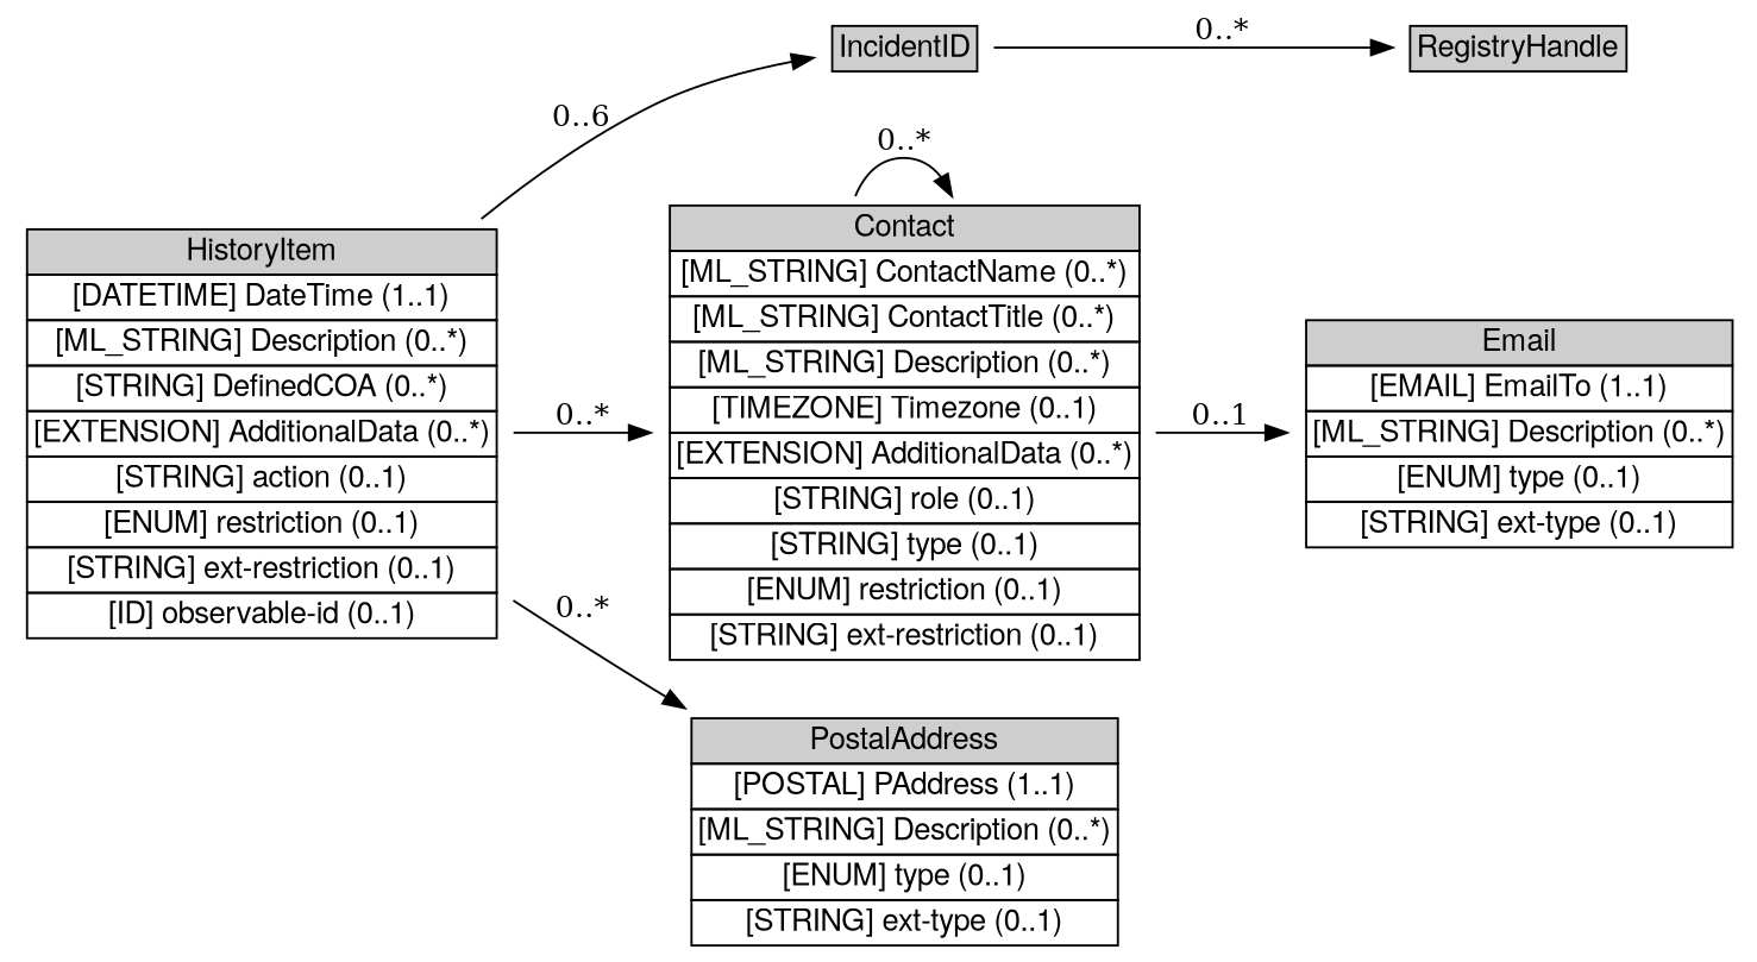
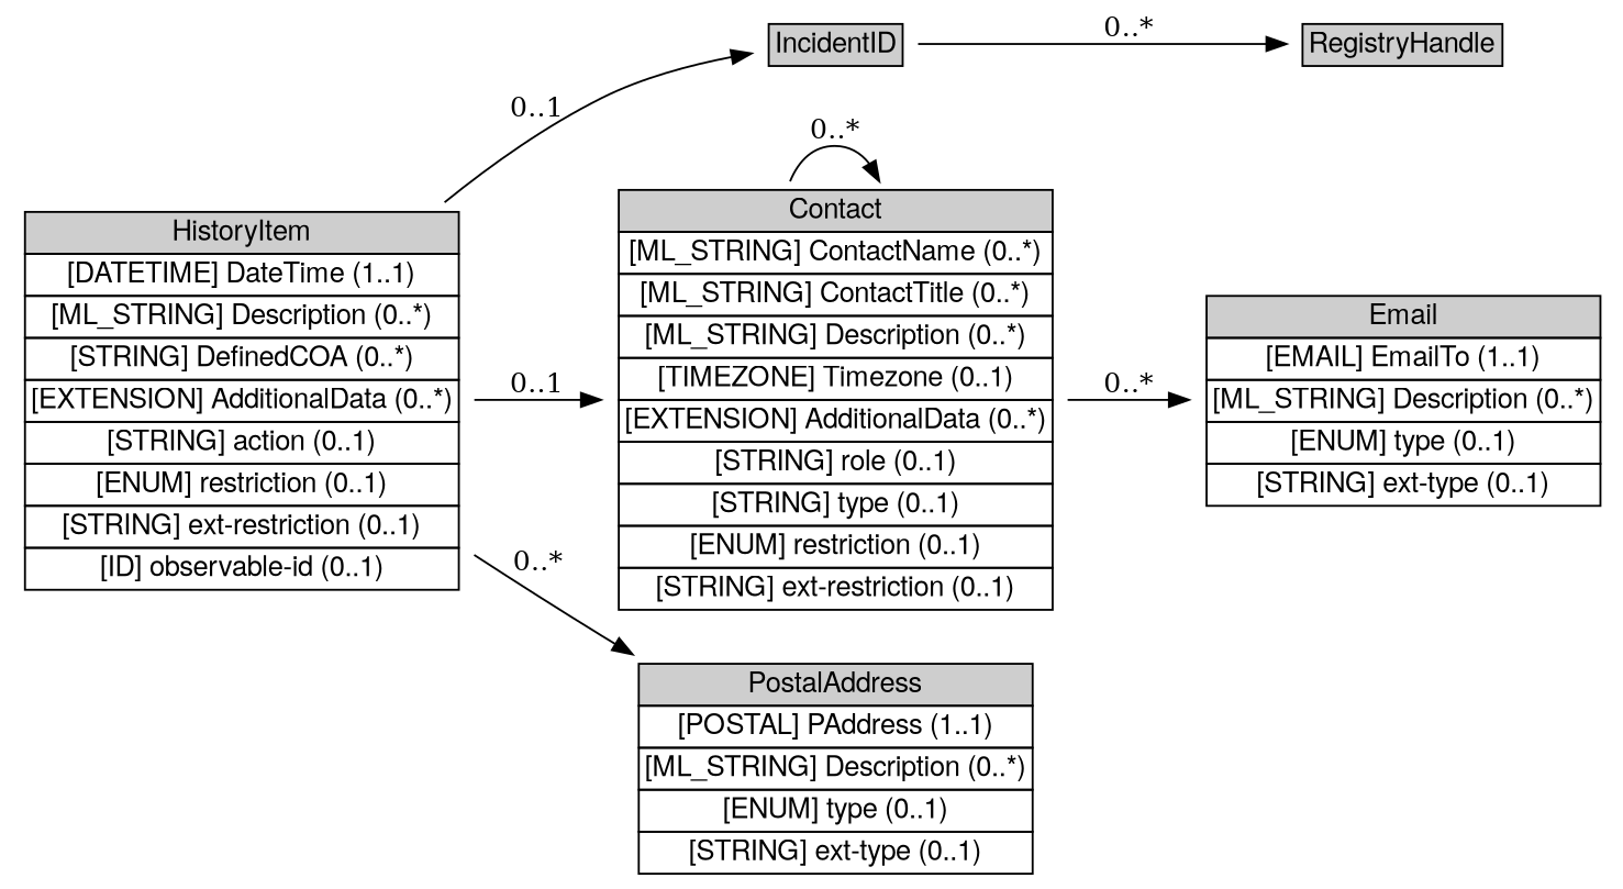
  digraph {
    rankdir=LR
    node [shape=plaintext]
    n1 [height=2.7361 label=<<table BORDER="0" CELLBORDER="1" CELLSPACING="0"> <tr> <td BGCOLOR="#CECECE" HREF="/html/IODEFv2/HistoryItem.html" TITLE="The HistoryItem class is an entry in the History (Section 3.13) log that documents a particular action or event that occurred in the course of handling the incident. The details of the entry are a free-form text description, but each can be categorized with the type attribute. "><FONT FACE="Nimbus Sans L">HistoryItem</FONT></td> </tr>" %<tr><td  HREF="/html/IODEFv2/HistoryItem.html" TITLE="A timestamp of this entry in the history log."><FONT FACE="Nimbus Sans L">[DATETIME] DateTime (1..1)</FONT></td></tr>%<tr><td  HREF="/html/IODEFv2/HistoryItem.html" TITLE="A free-form text description of the action or event."><FONT FACE="Nimbus Sans L">[ML_STRING] Description (0..*)</FONT></td></tr>%<tr><td  HREF="/html/IODEFv2/HistoryItem.html" TITLE="An identifier meaningful to the sender and recipient of this document that references a course of action (COA).  This class MUST be present if the action attribute is set to &quot;defined-coa&quot;."><FONT FACE="Nimbus Sans L">[STRING] DefinedCOA (0..*)</FONT></td></tr>%<tr><td  HREF="/html/IODEFv2/HistoryItem.html" TITLE="A mechanism by which to extend the data model."><FONT FACE="Nimbus Sans L">[EXTENSION] AdditionalData (0..*)</FONT></td></tr>%<tr><td  HREF="/html/IODEFv2/HistoryItem.html" TITLE="A means by which to extend the action attribute.  See Section 5.1.1."><FONT FACE="Nimbus Sans L">[STRING] action (0..1)</FONT></td></tr>%<tr><td  HREF="/html/IODEFv2/HistoryItem.html" TITLE="See Section 3.3.1."><FONT FACE="Nimbus Sans L">[ENUM] restriction (0..1)</FONT></td></tr>%<tr><td  HREF="/html/IODEFv2/HistoryItem.html" TITLE="A means by which to extend the restriction attribute.  See Section 5.1.1."><FONT FACE="Nimbus Sans L">[STRING] ext-restriction (0..1)</FONT></td></tr>%<tr><td  HREF="/html/IODEFv2/HistoryItem.html" TITLE="See Section 3.3.2."><FONT FACE="Nimbus Sans L">[ID] observable-id (0..1)</FONT></td></tr>%</table>> width=3.2361]
    n2 [height=0.5 label=<<table BORDER="0" CELLBORDER="1" CELLSPACING="0"> <tr> <td BGCOLOR="#CECECE" HREF="/html/IODEFv2/IncidentID.html" TITLE="The IncidentID class represents a tracking number that is unique in the context of the CSIRT. It serves as an identifier for an incident or a document identifier when sharing indicators. This identifier would serve as an index into a CSIRT&#39;s incident handling or knowledge management system. "><FONT FACE="Nimbus Sans L">IncidentID</FONT></td> </tr>" %</table>> width=1.1528]
    n3 [height=3.0278 label=<<table BORDER="0" CELLBORDER="1" CELLSPACING="0"> <tr> <td BGCOLOR="#CECECE" HREF="/html/IODEFv2/Contact.html" TITLE="The Contact class describes contact information for organizations and personnel involved in the incident. This class allows for the naming of the involved party, specifying contact information for them, and identifying their role in the incident. "><FONT FACE="Nimbus Sans L">Contact</FONT></td> </tr>" %<tr><td  HREF="/html/IODEFv2/Contact.html" TITLE="The name of the contact.  The contact may either be an organization or a person.  The type attribute disambiguates the semantics."><FONT FACE="Nimbus Sans L">[ML_STRING] ContactName (0..*)</FONT></td></tr>%<tr><td  HREF="/html/IODEFv2/Contact.html" TITLE="The title for the individual named in the ContactName."><FONT FACE="Nimbus Sans L">[ML_STRING] ContactTitle (0..*)</FONT></td></tr>%<tr><td  HREF="/html/IODEFv2/Contact.html" TITLE="A free-form text description of the contact."><FONT FACE="Nimbus Sans L">[ML_STRING] Description (0..*)</FONT></td></tr>%<tr><td  HREF="/html/IODEFv2/Contact.html" TITLE="The timezone in which the contact resides."><FONT FACE="Nimbus Sans L">[TIMEZONE] Timezone (0..1)</FONT></td></tr>%<tr><td  HREF="/html/IODEFv2/Contact.html" TITLE="A mechanism by which to extend the data model."><FONT FACE="Nimbus Sans L">[EXTENSION] AdditionalData (0..*)</FONT></td></tr>%<tr><td  HREF="/html/IODEFv2/Contact.html" TITLE="A means by which to extend the role attribute. See Section 5.1.1."><FONT FACE="Nimbus Sans L">[STRING] role (0..1)</FONT></td></tr>%<tr><td  HREF="/html/IODEFv2/Contact.html" TITLE="A means by which to extend the type attribute. See Section 5.1.1."><FONT FACE="Nimbus Sans L">[STRING] type (0..1)</FONT></td></tr>%<tr><td  HREF="/html/IODEFv2/Contact.html" TITLE="See Section 3.3.1."><FONT FACE="Nimbus Sans L">[ENUM] restriction (0..1)</FONT></td></tr>%<tr><td  HREF="/html/IODEFv2/Contact.html" TITLE="A means by which to extend the restriction attribute.  See Section 5.1.1."><FONT FACE="Nimbus Sans L">[STRING] ext-restriction (0..1)</FONT></td></tr>%</table>> width=3.2361]
    n4 [height=1.5694 label=<<table BORDER="0" CELLBORDER="1" CELLSPACING="0"> <tr> <td BGCOLOR="#CECECE" HREF="/html/IODEFv2/PostalAddress.html" TITLE="The PostalAddress class specifies a postal address and associated annotation. "><FONT FACE="Nimbus Sans L">PostalAddress</FONT></td> </tr>" %<tr><td  HREF="/html/IODEFv2/PostalAddress.html" TITLE="A postal address."><FONT FACE="Nimbus Sans L">[POSTAL] PAddress (1..1)</FONT></td></tr>%<tr><td  HREF="/html/IODEFv2/PostalAddress.html" TITLE="A free-form text description of the address."><FONT FACE="Nimbus Sans L">[ML_STRING] Description (0..*)</FONT></td></tr>%<tr><td  HREF="/html/IODEFv2/PostalAddress.html" TITLE="Categorizes the type of address described in the PAddress class.  These values are maintained in the &quot;PostalAddress-type&quot; IANA registry per Section 10.2."><FONT FACE="Nimbus Sans L">[ENUM] type (0..1)</FONT></td></tr>%<tr><td  HREF="/html/IODEFv2/PostalAddress.html" TITLE="A means by which to extend the type attribute. See Section 5.1.1."><FONT FACE="Nimbus Sans L">[STRING] ext-type (0..1)</FONT></td></tr>%</table>> width=2.9444]
    n5 [height=0.5 label=<<table BORDER="0" CELLBORDER="1" CELLSPACING="0"> <tr> <td BGCOLOR="#CECECE" HREF="/html/IODEFv2/RegistryHandle.html" TITLE="The RegistryHandle class represents a handle into an Internet registry or community-specific database. "><FONT FACE="Nimbus Sans L">RegistryHandle</FONT></td> </tr>" %</table>> width=1.5972]
    n6 [height=1.5694 label=<<table BORDER="0" CELLBORDER="1" CELLSPACING="0"> <tr> <td BGCOLOR="#CECECE" HREF="/html/IODEFv2/Email.html" TITLE="The Email class specifies an email address and associated annotation. "><FONT FACE="Nimbus Sans L">Email</FONT></td> </tr>" %<tr><td  HREF="/html/IODEFv2/Email.html" TITLE="An email address."><FONT FACE="Nimbus Sans L">[EMAIL] EmailTo (1..1)</FONT></td></tr>%<tr><td  HREF="/html/IODEFv2/Email.html" TITLE="A free-form text description of the email address."><FONT FACE="Nimbus Sans L">[ML_STRING] Description (0..*)</FONT></td></tr>%<tr><td  HREF="/html/IODEFv2/Email.html" TITLE="Categorizes the type of email address described in the EmailTo class.  These values are maintained in the &quot;Email- type&quot; IANA registry per Section 10.2."><FONT FACE="Nimbus Sans L">[ENUM] type (0..1)</FONT></td></tr>%<tr><td  HREF="/html/IODEFv2/Email.html" TITLE="A means by which to extend the type attribute. See Section 5.1.1."><FONT FACE="Nimbus Sans L">[STRING] ext-type (0..1)</FONT></td></tr>%</table>> width=2.9444]
-   n1 -> n2 [label="0..6"]
-   n1 -> n3 [label="0..*"]
+   n1 -> n2 [label="0..1"]
+   n1 -> n3 [label="0..1"]
    n1 -> n4 [label="0..*"]
    n2 -> n5 [label="0..*"]
    n3 -> n3 [label="0..*"]
-   n3 -> n6 [label="0..1"]
+   n3 -> n6 [label="0..*"]
  }
